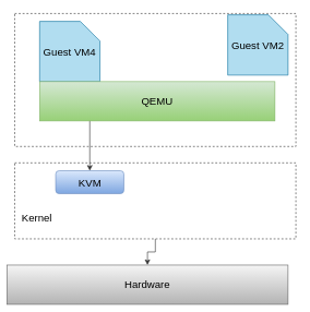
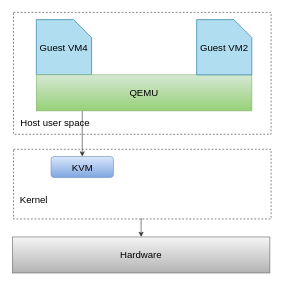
  <mxCell id="0" />
  <mxCell id="1" parent="0" />
  <mxCell id="2" style="edgeStyle=orthogonalEdgeStyle;rounded=0;orthogonalLoop=1;jettySize=auto;html=1;exitX=0.5;exitY=1;exitDx=0;exitDy=0;fontSize=16;strokeColor=none;" edge="1" parent="1" target="6"><mxGeometry relative="1" as="geometry"><mxPoint x="236.5" y="135" as="sourcePoint" /></mxGeometry></mxCell>
  <mxCell id="3" style="edgeStyle=orthogonalEdgeStyle;rounded=0;orthogonalLoop=1;jettySize=auto;html=1;exitX=0.5;exitY=1;exitDx=0;exitDy=0;entryX=0.5;entryY=0;entryDx=0;entryDy=0;fontSize=16;strokeColor=#333333;" edge="1" parent="1" target="6"><mxGeometry relative="1" as="geometry"><mxPoint x="236.5" y="135" as="sourcePoint" /></mxGeometry></mxCell>
  <mxCell id="4" style="edgeStyle=orthogonalEdgeStyle;rounded=0;orthogonalLoop=1;jettySize=auto;html=1;exitX=0.5;exitY=1;exitDx=0;exitDy=0;entryX=0.5;entryY=0;entryDx=0;entryDy=0;fontSize=16;strokeColor=#333333;" edge="1" parent="1" source="5" target="8"><mxGeometry relative="1" as="geometry" /></mxCell>
  <mxCell id="5" value="" style="rounded=0;whiteSpace=wrap;html=1;dashed=1;fillColor=none;strokeColor=#333333;" vertex="1" parent="1"><mxGeometry x="22" y="248" width="429" height="116" as="geometry" /></mxCell>
  <mxCell id="6" value="&lt;font style=&quot;font-size: 16px;&quot;&gt;KVM&lt;/font&gt;" style="rounded=1;whiteSpace=wrap;html=1;fillColor=#dae8fc;strokeColor=#6c8ebf;gradientColor=#7ea6e0;" vertex="1" parent="1"><mxGeometry x="84.5" y="260" width="104" height="35" as="geometry" /></mxCell>
  <mxCell id="7" value="&lt;font style=&quot;font-size: 16px;&quot;&gt;Kernel&lt;/font&gt;" style="text;html=1;strokeColor=none;fillColor=none;align=center;verticalAlign=middle;whiteSpace=wrap;rounded=0;" vertex="1" parent="1"><mxGeometry x="26" y="317" width="60" height="30" as="geometry" /></mxCell>
- <mxCell id="8" value="Hardware" style="rounded=0;whiteSpace=wrap;html=1;fontSize=16;fillColor=#f5f5f5;strokeColor=#666666;gradientColor=#b3b3b3;" vertex="1" parent="1"><mxGeometry x="10" y="404" width="429" height="60" as="geometry" /></mxCell>
+ <mxCell id="8" value="Hardware" style="rounded=0;whiteSpace=wrap;html=1;fontSize=16;fillColor=#f5f5f5;strokeColor=#666666;gradientColor=#b3b3b3;" vertex="1" parent="1"><mxGeometry x="20" y="394" width="429" height="60" as="geometry" /></mxCell>
  <mxCell id="9" value="" style="rounded=0;whiteSpace=wrap;html=1;fontSize=16;strokeColor=#333333;fillColor=none;dashed=1;" vertex="1" parent="1"><mxGeometry x="22" y="20" width="429" height="203" as="geometry" /></mxCell>
+ <mxCell id="10" value="Host user space" style="text;html=1;strokeColor=none;fillColor=none;align=center;verticalAlign=middle;whiteSpace=wrap;rounded=0;dashed=1;fontSize=16;" vertex="1" parent="1"><mxGeometry x="26" y="188" width="131" height="30" as="geometry" /></mxCell>
  <mxCell id="11" value="&lt;font style=&quot;font-size: 16px;&quot;&gt;Guest VM4&lt;/font&gt;" style="shape=card;whiteSpace=wrap;html=1;direction=south;fillColor=#b1ddf0;strokeColor=#10739e;" vertex="1" parent="1"><mxGeometry x="60" y="32" width="92" height="92" as="geometry" /></mxCell>
  <mxCell id="12" value="&lt;font style=&quot;font-size: 16px;&quot;&gt;QEMU&lt;/font&gt;" style="rounded=0;whiteSpace=wrap;html=1;fillColor=#d5e8d4;strokeColor=#82b366;gradientColor=#97d077;" vertex="1" parent="1"><mxGeometry x="60" y="124" width="359" height="60" as="geometry" /></mxCell>
- <mxCell id="13" value="&lt;font style=&quot;font-size: 16px;&quot;&gt;Guest VM2&lt;/font&gt;" style="shape=card;whiteSpace=wrap;html=1;direction=south;fillColor=#b1ddf0;strokeColor=#10739e;" vertex="1" parent="1"><mxGeometry x="347" y="22" width="92" height="92" as="geometry" /></mxCell>
+ <mxCell id="13" value="&lt;font style=&quot;font-size: 16px;&quot;&gt;Guest VM2&lt;/font&gt;" style="shape=card;whiteSpace=wrap;html=1;direction=south;fillColor=#b1ddf0;strokeColor=#10739e;" vertex="1" parent="1"><mxGeometry x="327" y="32" width="92" height="92" as="geometry" /></mxCell>
